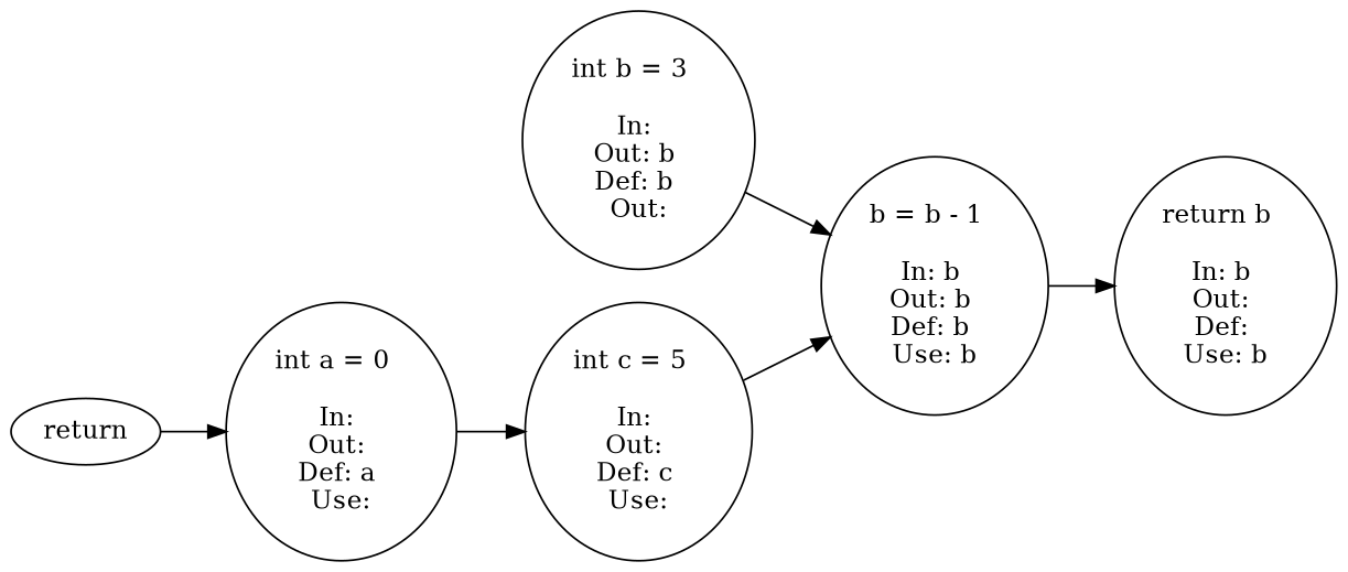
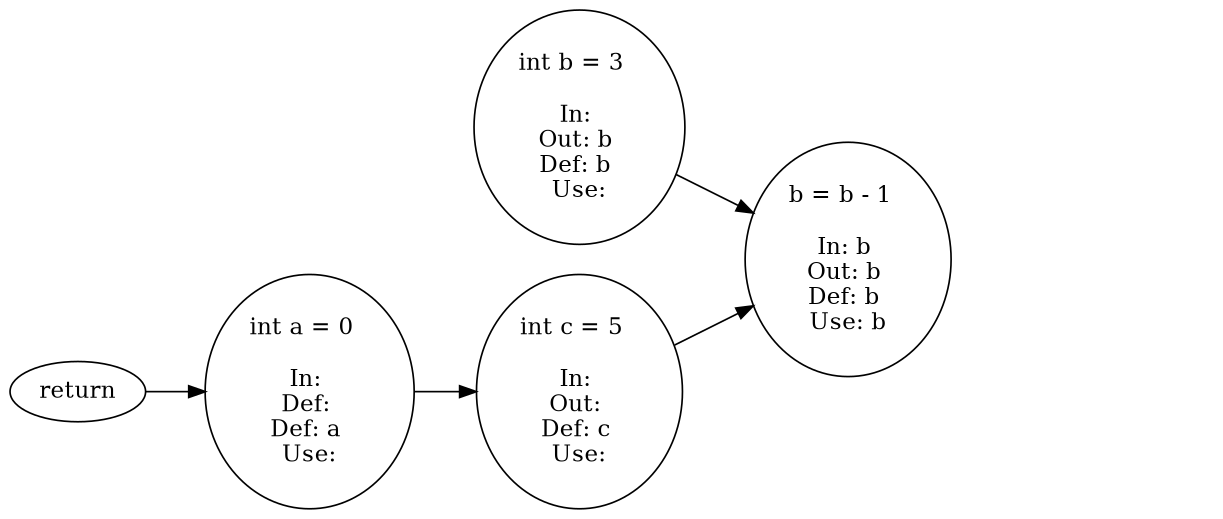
  digraph {
    rankdir=LR
-   n1 [label="int a = 0  \n\nIn: \nOut: \nDef: a \nUse:"]
+   n1 [label="int a = 0  \n\nIn: \nDef: \nDef: a \nUse:"]
    n2 [label="int c = 5  \n\nIn: \nOut: \nDef: c \nUse:"]
    n3 [label=return]
    n4 [label="b = b - 1  \n\nIn: b \nOut: b \nDef: b \nUse: b"]
-   n5 [label="int b = 3  \n\nIn: \nOut: b \nDef: b \nOut:"]
-   n6 [label="return b  \n\nIn: b \nOut: \nDef: \nUse: b"]
+   n5 [label="int b = 3  \n\nIn: \nOut: b \nDef: b \nUse:"]
    n1 -> n2
    n2 -> n4
    n3 -> n1
-   n4 -> n6
    n5 -> n4
  }
